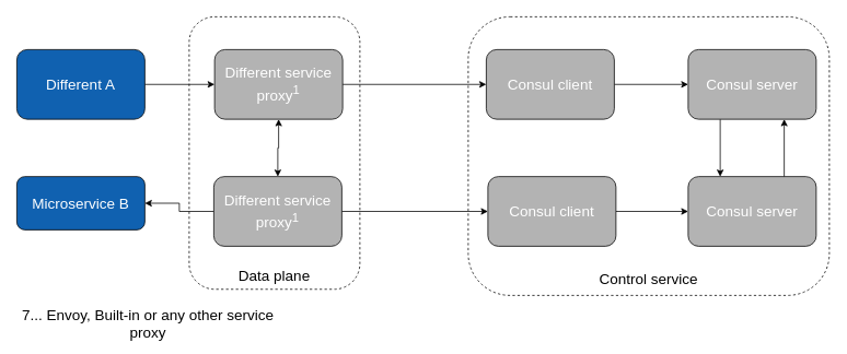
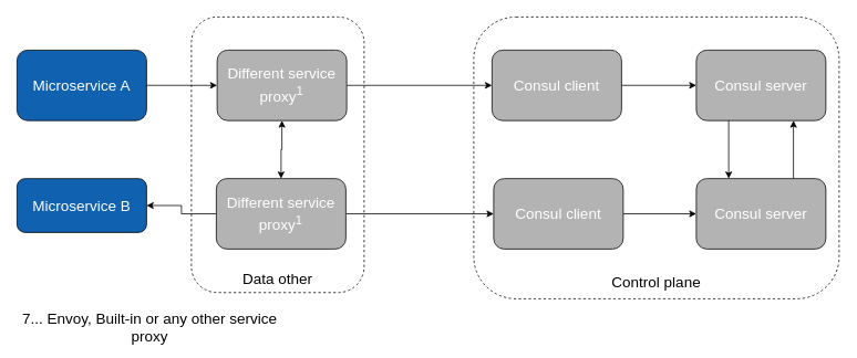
  <mxCell id="0" />
  <mxCell id="1" parent="0" />
- <mxCell id="2" value="&lt;font color=&quot;#000000&quot;&gt;&lt;br&gt;&lt;br&gt;&lt;br&gt;&lt;br&gt;&lt;br&gt;&lt;br&gt;&lt;br&gt;&lt;br&gt;&lt;br&gt;&lt;br&gt;&lt;br&gt;&lt;div style=&quot;text-align: right;&quot;&gt;&lt;span style=&quot;background-color: initial;&quot;&gt;&lt;br&gt;&lt;/span&gt;&lt;/div&gt;&lt;div style=&quot;text-align: right;&quot;&gt;&lt;span style=&quot;background-color: initial;&quot;&gt;&lt;br&gt;&lt;/span&gt;&lt;/div&gt;&lt;div style=&quot;text-align: right;&quot;&gt;&lt;span style=&quot;background-color: initial;&quot;&gt;&lt;br&gt;&lt;/span&gt;&lt;/div&gt;&lt;div style=&quot;text-align: right;&quot;&gt;&lt;span style=&quot;background-color: initial;&quot;&gt;Control service&lt;/span&gt;&lt;/div&gt;&lt;/font&gt;" style="rounded=1;whiteSpace=wrap;html=1;labelBackgroundColor=none;strokeColor=#000000;fontSize=18;fontColor=#B3B3B3;fillColor=none;dashed=1;" vertex="1" parent="1"><mxGeometry x="570" y="20" width="440" height="340" as="geometry" /></mxCell>
- <mxCell id="3" value="&lt;span style=&quot;text-align: right; color: rgb(0, 0, 0); background-color: initial;&quot;&gt;&lt;br&gt;&lt;br&gt;&lt;br&gt;&lt;br&gt;&lt;br&gt;&lt;br&gt;&lt;br&gt;&lt;br&gt;&lt;br&gt;&lt;br&gt;&lt;br&gt;&lt;br&gt;&lt;br&gt;&lt;br&gt;Data plane&lt;/span&gt;&lt;font color=&quot;#000000&quot;&gt;&lt;br&gt;&lt;/font&gt;" style="rounded=1;whiteSpace=wrap;html=1;labelBackgroundColor=none;strokeColor=#000000;fontSize=18;fontColor=#B3B3B3;fillColor=none;dashed=1;" vertex="1" parent="1"><mxGeometry x="230" y="20" width="208" height="332.5" as="geometry" /></mxCell>
+ <mxCell id="2" value="&lt;font color=&quot;#000000&quot;&gt;&lt;br&gt;&lt;br&gt;&lt;br&gt;&lt;br&gt;&lt;br&gt;&lt;br&gt;&lt;br&gt;&lt;br&gt;&lt;br&gt;&lt;br&gt;&lt;br&gt;&lt;div style=&quot;text-align: right;&quot;&gt;&lt;span style=&quot;background-color: initial;&quot;&gt;&lt;br&gt;&lt;/span&gt;&lt;/div&gt;&lt;div style=&quot;text-align: right;&quot;&gt;&lt;span style=&quot;background-color: initial;&quot;&gt;&lt;br&gt;&lt;/span&gt;&lt;/div&gt;&lt;div style=&quot;text-align: right;&quot;&gt;&lt;span style=&quot;background-color: initial;&quot;&gt;&lt;br&gt;&lt;/span&gt;&lt;/div&gt;&lt;div style=&quot;text-align: right;&quot;&gt;&lt;span style=&quot;background-color: initial;&quot;&gt;Control plane&lt;/span&gt;&lt;/div&gt;&lt;/font&gt;" style="rounded=1;whiteSpace=wrap;html=1;labelBackgroundColor=none;strokeColor=#000000;fontSize=18;fontColor=#B3B3B3;fillColor=none;dashed=1;" vertex="1" parent="1"><mxGeometry x="570" y="20" width="440" height="340" as="geometry" /></mxCell>
+ <mxCell id="3" value="&lt;span style=&quot;text-align: right; color: rgb(0, 0, 0); background-color: initial;&quot;&gt;&lt;br&gt;&lt;br&gt;&lt;br&gt;&lt;br&gt;&lt;br&gt;&lt;br&gt;&lt;br&gt;&lt;br&gt;&lt;br&gt;&lt;br&gt;&lt;br&gt;&lt;br&gt;&lt;br&gt;&lt;br&gt;Data other&lt;/span&gt;&lt;font color=&quot;#000000&quot;&gt;&lt;br&gt;&lt;/font&gt;" style="rounded=1;whiteSpace=wrap;html=1;labelBackgroundColor=none;strokeColor=#000000;fontSize=18;fontColor=#B3B3B3;fillColor=none;dashed=1;" vertex="1" parent="1"><mxGeometry x="230" y="20" width="208" height="332.5" as="geometry" /></mxCell>
  <mxCell id="4" style="edgeStyle=orthogonalEdgeStyle;rounded=0;orthogonalLoop=1;jettySize=auto;html=1;exitX=1;exitY=0.5;exitDx=0;exitDy=0;entryX=0;entryY=0.5;entryDx=0;entryDy=0;fontSize=18;fontColor=#B3B3B3;" edge="1" parent="1" source="5" target="9"><mxGeometry relative="1" as="geometry" /></mxCell>
- <mxCell id="5" value="&lt;font color=&quot;#ffffff&quot;&gt;Different A&lt;/font&gt;" style="rounded=1;whiteSpace=wrap;html=1;fontSize=18;fillColor=#1061B0;" vertex="1" parent="1"><mxGeometry x="20" y="60" width="156" height="85" as="geometry" /></mxCell>
+ <mxCell id="5" value="&lt;font color=&quot;#ffffff&quot;&gt;Microservice A&lt;/font&gt;" style="rounded=1;whiteSpace=wrap;html=1;fontSize=18;fillColor=#1061B0;" vertex="1" parent="1"><mxGeometry x="20" y="60" width="156" height="85" as="geometry" /></mxCell>
  <mxCell id="6" value="&lt;font color=&quot;#ffffff&quot;&gt;Microservice B&lt;/font&gt;" style="rounded=1;whiteSpace=wrap;html=1;fontSize=18;fillColor=#1061B0;" vertex="1" parent="1"><mxGeometry x="20" y="215" width="156" height="65" as="geometry" /></mxCell>
  <mxCell id="7" style="edgeStyle=orthogonalEdgeStyle;rounded=0;orthogonalLoop=1;jettySize=auto;html=1;exitX=0.5;exitY=1;exitDx=0;exitDy=0;entryX=0.5;entryY=0;entryDx=0;entryDy=0;fontSize=18;fontColor=#B3B3B3;startArrow=classic;startFill=1;" edge="1" parent="1" source="9" target="12"><mxGeometry relative="1" as="geometry" /></mxCell>
  <mxCell id="8" style="edgeStyle=orthogonalEdgeStyle;rounded=0;orthogonalLoop=1;jettySize=auto;html=1;exitX=1;exitY=0.5;exitDx=0;exitDy=0;entryX=0;entryY=0.5;entryDx=0;entryDy=0;fontSize=18;fontColor=#000000;" edge="1" parent="1" source="9" target="14"><mxGeometry relative="1" as="geometry" /></mxCell>
  <mxCell id="9" value="&lt;font color=&quot;#ffffff&quot;&gt;Different service proxy&lt;sup&gt;1&lt;/sup&gt;&lt;/font&gt;" style="rounded=1;whiteSpace=wrap;html=1;fontSize=18;fillColor=#B3B3B3;" vertex="1" parent="1"><mxGeometry x="261" y="60" width="156" height="85" as="geometry" /></mxCell>
  <mxCell id="10" style="edgeStyle=orthogonalEdgeStyle;rounded=0;orthogonalLoop=1;jettySize=auto;html=1;exitX=0;exitY=0.5;exitDx=0;exitDy=0;entryX=1;entryY=0.5;entryDx=0;entryDy=0;fontSize=18;fontColor=#B3B3B3;" edge="1" parent="1" source="12" target="6"><mxGeometry relative="1" as="geometry" /></mxCell>
  <mxCell id="11" style="edgeStyle=orthogonalEdgeStyle;rounded=0;orthogonalLoop=1;jettySize=auto;html=1;exitX=1;exitY=0.5;exitDx=0;exitDy=0;entryX=0;entryY=0.5;entryDx=0;entryDy=0;fontSize=18;fontColor=#000000;" edge="1" parent="1" source="12" target="17"><mxGeometry relative="1" as="geometry" /></mxCell>
  <mxCell id="12" value="&lt;span style=&quot;color: rgb(255, 255, 255);&quot;&gt;Different service proxy&lt;sup&gt;1&lt;/sup&gt;&lt;/span&gt;" style="rounded=1;whiteSpace=wrap;html=1;fontSize=18;fillColor=#B3B3B3;" vertex="1" parent="1"><mxGeometry x="260" y="215" width="156" height="85" as="geometry" /></mxCell>
  <mxCell id="13" style="edgeStyle=orthogonalEdgeStyle;rounded=0;orthogonalLoop=1;jettySize=auto;html=1;exitX=1;exitY=0.5;exitDx=0;exitDy=0;entryX=0;entryY=0.5;entryDx=0;entryDy=0;fontSize=18;fontColor=#000000;" edge="1" parent="1" source="14" target="19"><mxGeometry relative="1" as="geometry" /></mxCell>
  <mxCell id="14" value="&lt;font color=&quot;#ffffff&quot;&gt;Consul client&lt;/font&gt;" style="rounded=1;whiteSpace=wrap;html=1;fontSize=18;fillColor=#B3B3B3;" vertex="1" parent="1"><mxGeometry x="592" y="60" width="156" height="85" as="geometry" /></mxCell>
  <mxCell id="15" value="7... Envoy, Built-in or any other service proxy" style="text;html=1;strokeColor=none;fillColor=none;align=center;verticalAlign=middle;whiteSpace=wrap;rounded=0;dashed=1;labelBackgroundColor=none;fontSize=18;fontColor=#000000;" vertex="1" parent="1"><mxGeometry x="20" y="380" width="320" height="30" as="geometry" /></mxCell>
  <mxCell id="16" style="edgeStyle=orthogonalEdgeStyle;rounded=0;orthogonalLoop=1;jettySize=auto;html=1;exitX=1;exitY=0.5;exitDx=0;exitDy=0;entryX=0;entryY=0.5;entryDx=0;entryDy=0;fontSize=18;fontColor=#000000;" edge="1" parent="1" source="17" target="21"><mxGeometry relative="1" as="geometry" /></mxCell>
  <mxCell id="17" value="&lt;font color=&quot;#ffffff&quot;&gt;Consul client&lt;/font&gt;" style="rounded=1;whiteSpace=wrap;html=1;fontSize=18;fillColor=#B3B3B3;" vertex="1" parent="1"><mxGeometry x="594" y="215" width="156" height="85" as="geometry" /></mxCell>
  <mxCell id="18" style="edgeStyle=orthogonalEdgeStyle;rounded=0;orthogonalLoop=1;jettySize=auto;html=1;exitX=0.25;exitY=1;exitDx=0;exitDy=0;entryX=0.25;entryY=0;entryDx=0;entryDy=0;fontSize=18;fontColor=#000000;" edge="1" parent="1" source="19" target="21"><mxGeometry relative="1" as="geometry" /></mxCell>
  <mxCell id="19" value="&lt;font color=&quot;#ffffff&quot;&gt;Consul server&lt;/font&gt;" style="rounded=1;whiteSpace=wrap;html=1;fontSize=18;fillColor=#B3B3B3;" vertex="1" parent="1"><mxGeometry x="838" y="60" width="156" height="85" as="geometry" /></mxCell>
  <mxCell id="20" style="edgeStyle=orthogonalEdgeStyle;rounded=0;orthogonalLoop=1;jettySize=auto;html=1;exitX=0.75;exitY=0;exitDx=0;exitDy=0;entryX=0.75;entryY=1;entryDx=0;entryDy=0;fontSize=18;fontColor=#000000;" edge="1" parent="1" source="21" target="19"><mxGeometry relative="1" as="geometry" /></mxCell>
  <mxCell id="21" value="&lt;font color=&quot;#ffffff&quot;&gt;Consul server&lt;/font&gt;" style="rounded=1;whiteSpace=wrap;html=1;fontSize=18;fillColor=#B3B3B3;" vertex="1" parent="1"><mxGeometry x="838" y="215" width="156" height="85" as="geometry" /></mxCell>
